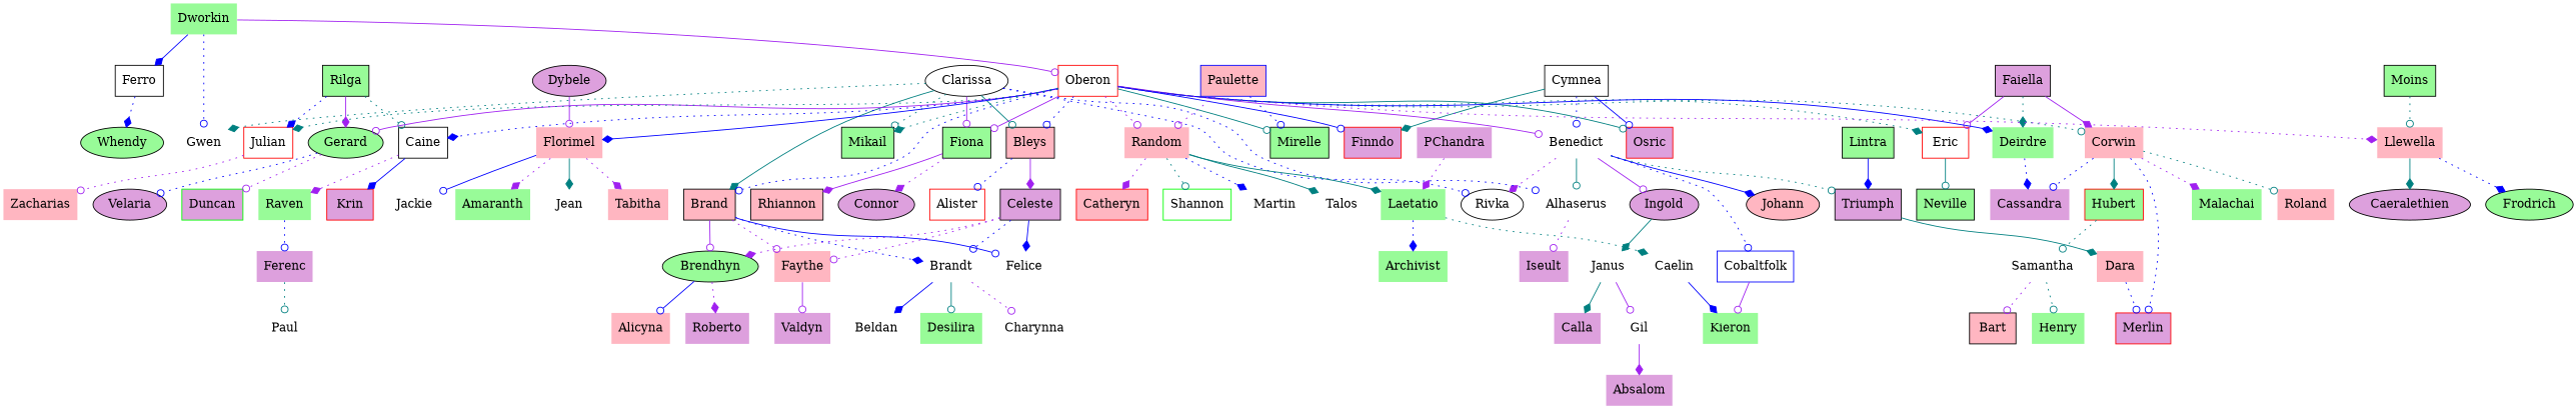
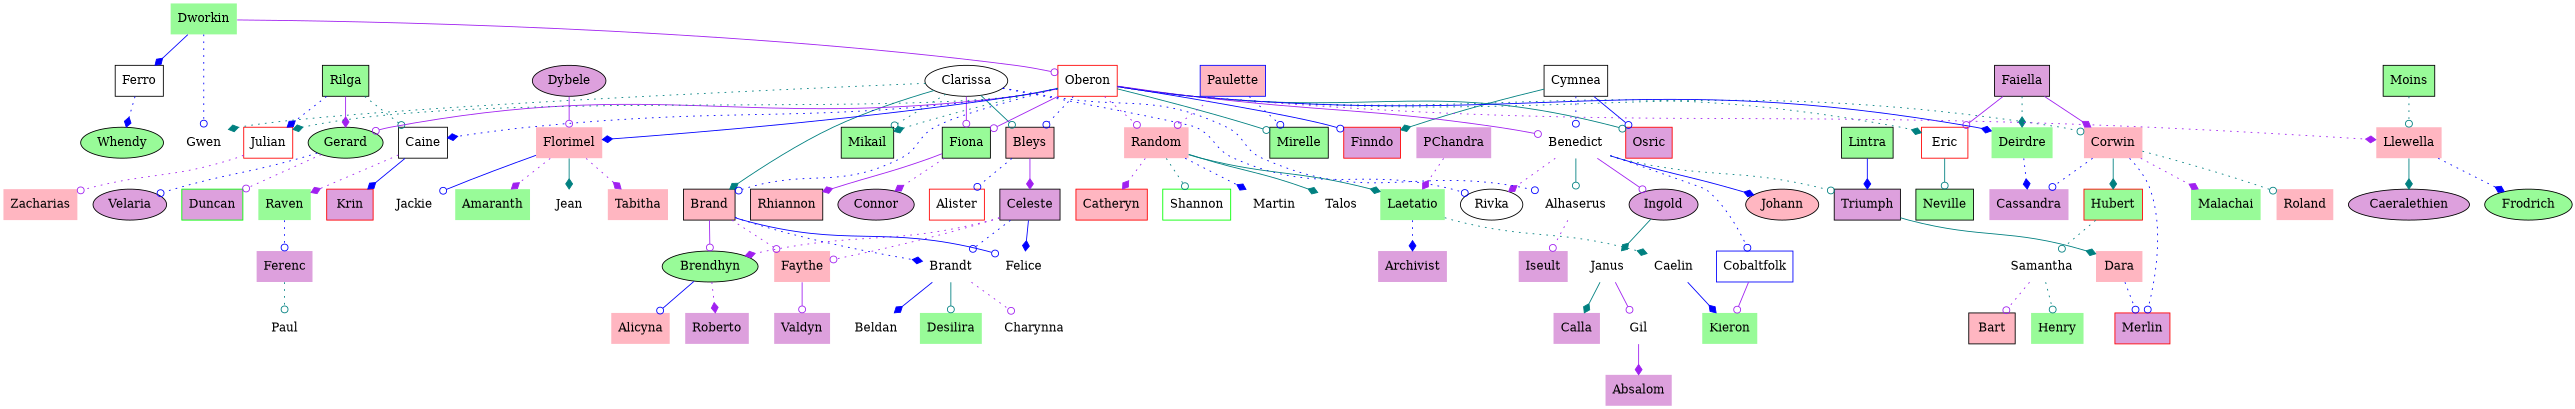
  digraph {
    rankdir=TB
    node [fillcolor=white style=filled color=black shape=plaintext]
    edge [arrowhead=odot color=purple style=dotted]
    Ingold [fillcolor=plum color="" shape=""]
    Janus
    Gil
    Calla [fillcolor=plum]
    Rivka [color="" shape=""]
    Johann [fillcolor=lightpink color="" shape=""]
    Gerard [fillcolor=palegreen color="" shape=""]
    Velaria [fillcolor=plum color="" shape=""]
    Duncan [color=green fillcolor=plum shape=box]
    Connor [fillcolor=plum color="" shape=""]
    Whendy [fillcolor=palegreen color="" shape=""]
    Frodrich [fillcolor=palegreen color="" shape=""]
    Caeralethien [fillcolor=plum color="" shape=""]
    Brendhyn [fillcolor=palegreen color="" shape=""]
    Roberto [fillcolor=plum]
    Alicyna [fillcolor=lightpink]
    Dybele [fillcolor=plum color="" shape=""]
    Florimel [fillcolor=lightpink]
    Jackie
    Amaranth [fillcolor=palegreen]
    Jean
    Tabitha [fillcolor=lightpink]
    Caine [shape=box color=""]
    Krin [color=red fillcolor=plum shape=box]
    Raven [fillcolor=palegreen]
    Ferenc [fillcolor=plum]
    Fiona [fillcolor=palegreen shape=box color=""]
    Rhiannon [fillcolor=lightpink shape=box color=""]
    Bleys [fillcolor=lightpink shape=box color=""]
    Celeste [fillcolor=plum shape=box color=""]
    Alister [color=red shape=box]
    Faythe [fillcolor=lightpink]
    Felice
    Brandt
    Brand [fillcolor=lightpink shape=box color=""]
    Valdyn [fillcolor=plum]
    Desilira [fillcolor=palegreen]
    Charynna
    Beldan
    Mirelle [fillcolor=palegreen shape=box color=""]
    Mikail [fillcolor=palegreen shape=box color=""]
    Ferro [shape=box color=""]
    Bart [fillcolor=lightpink shape=box color=""]
    Neville [fillcolor=palegreen shape=box color=""]
    Cymnea [shape=box color=""]
    Osric [color=red fillcolor=plum shape=box]
    Finndo [color=red fillcolor=plum shape=box]
    Benedict
    Alhaserus
    Triumph [fillcolor=plum shape=box color=""]
    Cobaltfolk [color=blue shape=box]
    Faiella [fillcolor=plum shape=box color=""]
    Eric [color=red shape=box]
    Corwin [fillcolor=lightpink]
    Deirdre [fillcolor=palegreen]
    Merlin [color=red fillcolor=plum shape=box]
    Hubert [color=red fillcolor=palegreen shape=box]
    Malachai [fillcolor=palegreen]
    Cassandra [fillcolor=plum]
    Roland [fillcolor=lightpink]
    Rilga [fillcolor=palegreen shape=box color=""]
    Julian [color=red shape=box]
    Zacharias [fillcolor=lightpink]
    Clarissa [shape=ellipse color=""]
    Gwen
    Iseult [fillcolor=plum]
    Moins [fillcolor=palegreen shape=box color=""]
    Llewella [fillcolor=lightpink]
    Lintra [fillcolor=palegreen shape=box color=""]
    Dara [fillcolor=lightpink]
    Oberon [color=red shape=box]
    Random [fillcolor=lightpink]
    Catheryn [color=red fillcolor=lightpink shape=box]
    Shannon [color=green shape=box]
    Martin
    Laetatio [fillcolor=palegreen]
    Talos
    Samantha
    Henry [fillcolor=palegreen]
    Kieron [fillcolor=palegreen]
    Paulette [color=blue fillcolor=lightpink shape=box]
    Dworkin [fillcolor=palegreen]
    Caelin
-   Archivist [fillcolor=palegreen]
+   Archivist [fillcolor=plum]
    Paul
    PChandra [fillcolor=plum]
    Absalom [fillcolor=plum]
    Ingold -> Janus [arrowhead=diamond color=teal style=solid]
    Janus -> Gil [style=solid]
    Janus -> Calla [arrowhead=diamond color=teal style=solid]
    Gil -> Absalom [arrowhead=diamond style=solid]
    Gerard -> Velaria [color=blue]
    Gerard -> Duncan
    Brendhyn -> Roberto [arrowhead=diamond]
    Brendhyn -> Alicyna [color=blue style=solid]
    Dybele -> Florimel [style=solid]
    Florimel -> Jackie [color=blue style=solid]
    Florimel -> Amaranth [arrowhead=diamond]
    Florimel -> Jean [arrowhead=diamond color=teal style=solid]
    Florimel -> Tabitha [arrowhead=diamond]
    Caine -> Krin [arrowhead=diamond color=blue style=solid]
    Caine -> Raven [arrowhead=diamond]
    Raven -> Ferenc [color=blue]
    Ferenc -> Paul [color=teal]
    Fiona -> Connor [arrowhead=diamond]
    Fiona -> Rhiannon [arrowhead=diamond style=solid]
    Bleys -> Celeste [arrowhead=diamond style=solid]
    Bleys -> Alister [color=blue]
    Celeste -> Brendhyn [arrowhead=diamond]
    Celeste -> Faythe
    Celeste -> Felice [arrowhead=diamond color=blue style=solid]
    Celeste -> Brandt [color=blue]
    Faythe -> Valdyn [style=solid]
    Brandt -> Desilira [color=teal style=solid]
    Brandt -> Charynna
    Brandt -> Beldan [arrowhead=diamond color=blue style=solid]
    Brand -> Brendhyn [style=solid]
    Brand -> Faythe
    Brand -> Felice [color=blue style=solid]
    Brand -> Brandt [arrowhead=diamond color=blue]
    Ferro -> Whendy [arrowhead=diamond color=blue]
    Cymnea -> Osric [color=blue style=solid]
    Cymnea -> Finndo [arrowhead=diamond color=teal style=solid]
    Cymnea -> Benedict [color=blue]
    Benedict -> Ingold [style=solid]
    Benedict -> Rivka [arrowhead=diamond]
    Benedict -> Johann [arrowhead=diamond color=blue style=solid]
    Benedict -> Alhaserus [color=teal style=solid]
    Benedict -> Triumph [color=teal]
    Benedict -> Cobaltfolk [color=blue]
    Alhaserus -> Iseult
    Triumph -> Dara [arrowhead=diamond color=teal style=solid]
    Cobaltfolk -> Kieron [style=solid]
    Faiella -> Eric [style=solid]
    Faiella -> Corwin [arrowhead=diamond style=solid]
    Faiella -> Deirdre [arrowhead=diamond color=teal]
    Eric -> Neville [color=teal style=solid]
    Corwin -> Merlin [color=blue]
    Corwin -> Hubert [arrowhead=diamond color=teal style=solid]
    Corwin -> Malachai [arrowhead=diamond]
    Corwin -> Cassandra [color=blue]
    Corwin -> Roland [color=teal]
    Deirdre -> Cassandra [arrowhead=diamond color=blue]
    Hubert -> Samantha [color=teal]
    Rilga -> Gerard [arrowhead=diamond style=solid]
    Rilga -> Caine [color=teal]
    Rilga -> Julian [arrowhead=diamond color=blue]
    Julian -> Zacharias
    Clarissa -> Rivka [color=blue]
    Clarissa -> Fiona [style=solid]
    Clarissa -> Bleys [color=teal style=solid]
    Clarissa -> Brand [arrowhead=diamond color=teal style=solid]
    Clarissa -> Mikail [color=teal]
    Clarissa -> Alhaserus [color=blue]
    Clarissa -> Gwen [arrowhead=diamond color=teal]
    Moins -> Llewella [color=teal]
    Llewella -> Frodrich [arrowhead=diamond color=blue]
    Llewella -> Caeralethien [arrowhead=diamond color=teal style=solid]
    Lintra -> Triumph [arrowhead=diamond color=blue style=solid]
    Dara -> Merlin [color=blue]
    Oberon -> Gerard [style=solid]
    Oberon -> Florimel [arrowhead=diamond color=blue style=solid]
    Oberon -> Caine [arrowhead=diamond color=blue]
    Oberon -> Fiona [style=solid]
    Oberon -> Bleys [color=blue]
    Oberon -> Brand [color=blue]
    Oberon -> Mirelle [color=teal style=solid]
    Oberon -> Mikail [arrowhead=diamond color=teal]
    Oberon -> Osric [color=teal style=solid]
    Oberon -> Finndo [color=blue style=solid]
    Oberon -> Benedict [style=solid]
    Oberon -> Eric [arrowhead=diamond color=teal]
    Oberon -> Corwin [color=teal]
    Oberon -> Deirdre [arrowhead=diamond color=blue style=solid]
    Oberon -> Julian [arrowhead=diamond color=teal]
    Oberon -> Llewella [arrowhead=diamond]
    Oberon -> Random
    Random -> Catheryn [arrowhead=diamond]
    Random -> Shannon [color=teal]
    Random -> Martin [arrowhead=diamond color=blue]
    Random -> Laetatio [arrowhead=diamond color=teal style=solid]
    Random -> Talos [arrowhead=diamond color=teal style=solid]
    Laetatio -> Caelin [arrowhead=diamond color=teal]
    Laetatio -> Archivist [arrowhead=diamond color=blue]
    Samantha -> Bart
    Samantha -> Henry [color=teal]
    Paulette -> Mirelle [color=blue]
    Paulette -> Random
    Dworkin -> Ferro [arrowhead=diamond color=blue style=solid]
    Dworkin -> Gwen [color=blue]
    Dworkin -> Oberon [style=solid]
    Caelin -> Kieron [arrowhead=diamond color=blue style=solid]
    PChandra -> Laetatio [arrowhead=diamond]
  }
